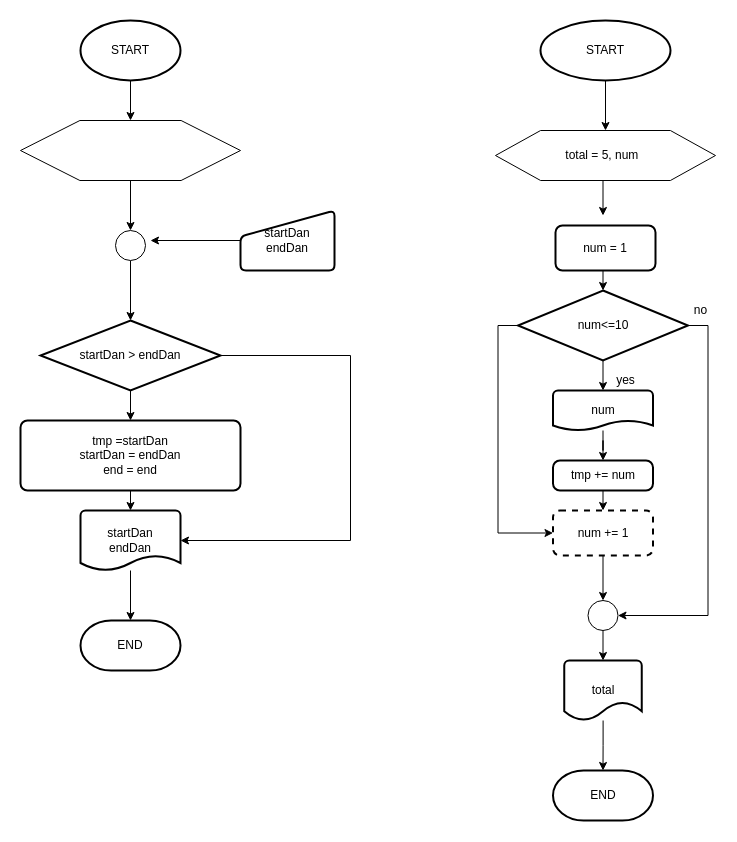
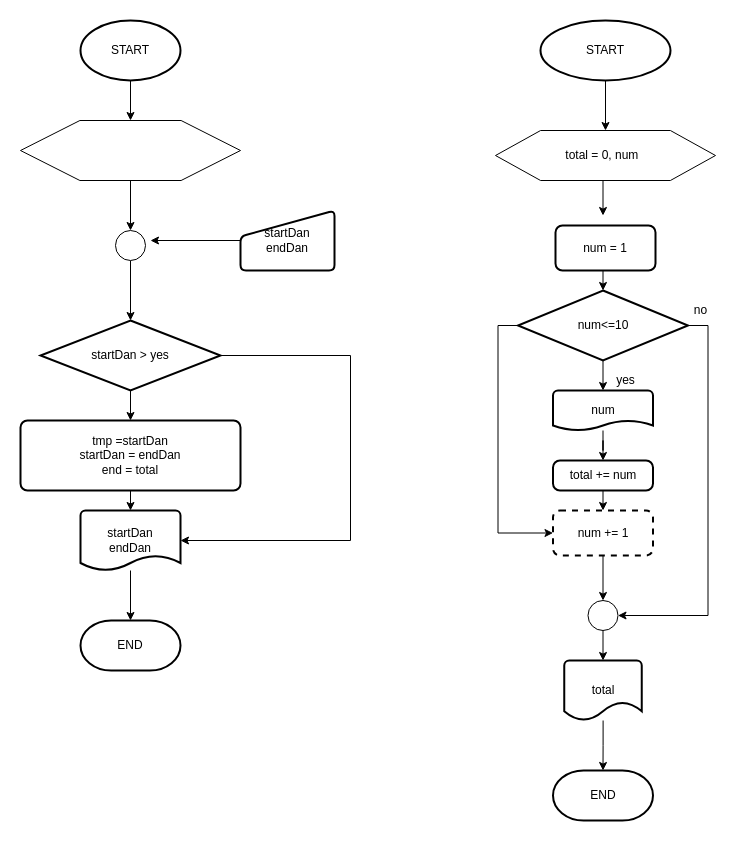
  <mxCell id="0" />
  <mxCell id="1" parent="0" />
  <mxCell id="2" style="edgeStyle=orthogonalEdgeStyle;rounded=0;orthogonalLoop=1;jettySize=auto;html=1;exitX=0.5;exitY=1;exitDx=0;exitDy=0;exitPerimeter=0;" edge="1" parent="1" source="3" target="5"><mxGeometry relative="1" as="geometry" /></mxCell>
  <mxCell id="3" value="START" style="strokeWidth=2;html=1;shape=mxgraph.flowchart.start_1;whiteSpace=wrap;" vertex="1" parent="1"><mxGeometry x="80" y="20" width="100" height="60" as="geometry" /></mxCell>
  <mxCell id="4" style="edgeStyle=orthogonalEdgeStyle;rounded=0;orthogonalLoop=1;jettySize=auto;html=1;exitX=0.5;exitY=1;exitDx=0;exitDy=0;entryX=0.5;entryY=0;entryDx=0;entryDy=0;entryPerimeter=0;" edge="1" parent="1" source="5" target="7"><mxGeometry relative="1" as="geometry" /></mxCell>
  <mxCell id="5" value="" style="verticalLabelPosition=bottom;verticalAlign=top;html=1;shape=hexagon;perimeter=hexagonPerimeter2;arcSize=6;size=0.27;" vertex="1" parent="1"><mxGeometry x="20" y="120" width="220" height="60" as="geometry" /></mxCell>
  <mxCell id="6" style="edgeStyle=orthogonalEdgeStyle;rounded=0;orthogonalLoop=1;jettySize=auto;html=1;exitX=0.5;exitY=1;exitDx=0;exitDy=0;exitPerimeter=0;entryX=0.5;entryY=0;entryDx=0;entryDy=0;entryPerimeter=0;" edge="1" parent="1" source="7" target="12"><mxGeometry relative="1" as="geometry" /></mxCell>
  <mxCell id="7" value="" style="verticalLabelPosition=bottom;verticalAlign=top;html=1;shape=mxgraph.flowchart.on-page_reference;" vertex="1" parent="1"><mxGeometry x="115" y="230" width="30" height="30" as="geometry" /></mxCell>
  <mxCell id="8" style="edgeStyle=orthogonalEdgeStyle;rounded=0;orthogonalLoop=1;jettySize=auto;html=1;exitX=0;exitY=0.5;exitDx=0;exitDy=0;" edge="1" parent="1" source="9"><mxGeometry relative="1" as="geometry"><mxPoint x="150" y="240" as="targetPoint" /></mxGeometry></mxCell>
  <mxCell id="9" value="startDan&lt;br&gt;endDan" style="html=1;strokeWidth=2;shape=manualInput;whiteSpace=wrap;rounded=1;size=26;arcSize=11;" vertex="1" parent="1"><mxGeometry x="240" y="210" width="94" height="60" as="geometry" /></mxCell>
  <mxCell id="10" style="edgeStyle=orthogonalEdgeStyle;rounded=0;orthogonalLoop=1;jettySize=auto;html=1;exitX=0.5;exitY=1;exitDx=0;exitDy=0;exitPerimeter=0;entryX=0.5;entryY=0;entryDx=0;entryDy=0;" edge="1" parent="1" source="12" target="14"><mxGeometry relative="1" as="geometry" /></mxCell>
  <mxCell id="11" style="edgeStyle=orthogonalEdgeStyle;rounded=0;orthogonalLoop=1;jettySize=auto;html=1;exitX=1;exitY=0.5;exitDx=0;exitDy=0;exitPerimeter=0;entryX=1;entryY=0.5;entryDx=0;entryDy=0;entryPerimeter=0;" edge="1" parent="1" source="12" target="17"><mxGeometry relative="1" as="geometry"><mxPoint x="190" y="540" as="targetPoint" /><Array as="points"><mxPoint x="350" y="355" /><mxPoint x="350" y="540" /></Array></mxGeometry></mxCell>
- <mxCell id="12" value="startDan &amp;gt; endDan" style="strokeWidth=2;html=1;shape=mxgraph.flowchart.decision;whiteSpace=wrap;" vertex="1" parent="1"><mxGeometry x="40" y="320" width="180" height="70" as="geometry" /></mxCell>
+ <mxCell id="12" value="startDan &amp;gt; yes" style="strokeWidth=2;html=1;shape=mxgraph.flowchart.decision;whiteSpace=wrap;" vertex="1" parent="1"><mxGeometry x="40" y="320" width="180" height="70" as="geometry" /></mxCell>
  <mxCell id="13" style="edgeStyle=orthogonalEdgeStyle;rounded=0;orthogonalLoop=1;jettySize=auto;html=1;exitX=0.5;exitY=1;exitDx=0;exitDy=0;entryX=0.5;entryY=0;entryDx=0;entryDy=0;entryPerimeter=0;" edge="1" parent="1" source="14" target="17"><mxGeometry relative="1" as="geometry" /></mxCell>
- <mxCell id="14" value="tmp =startDan&lt;br&gt;startDan = endDan&lt;br&gt;end = end" style="rounded=1;whiteSpace=wrap;html=1;absoluteArcSize=1;arcSize=14;strokeWidth=2;" vertex="1" parent="1"><mxGeometry x="20" y="420" width="220" height="70" as="geometry" /></mxCell>
+ <mxCell id="14" value="tmp =startDan&lt;br&gt;startDan = endDan&lt;br&gt;end = total" style="rounded=1;whiteSpace=wrap;html=1;absoluteArcSize=1;arcSize=14;strokeWidth=2;" vertex="1" parent="1"><mxGeometry x="20" y="420" width="220" height="70" as="geometry" /></mxCell>
  <mxCell id="15" style="edgeStyle=orthogonalEdgeStyle;rounded=0;orthogonalLoop=1;jettySize=auto;html=1;entryX=0.5;entryY=0;entryDx=0;entryDy=0;entryPerimeter=0;" edge="1" parent="1" source="17" target="16"><mxGeometry relative="1" as="geometry" /></mxCell>
  <mxCell id="16" value="END" style="strokeWidth=2;html=1;shape=mxgraph.flowchart.terminator;whiteSpace=wrap;" vertex="1" parent="1"><mxGeometry x="80" y="620" width="100" height="50" as="geometry" /></mxCell>
  <mxCell id="17" value="startDan&lt;br&gt;endDan" style="strokeWidth=2;html=1;shape=mxgraph.flowchart.document2;whiteSpace=wrap;size=0.25;" vertex="1" parent="1"><mxGeometry x="80" y="510" width="100" height="60" as="geometry" /></mxCell>
  <mxCell id="18" style="edgeStyle=orthogonalEdgeStyle;rounded=0;orthogonalLoop=1;jettySize=auto;html=1;exitX=0.5;exitY=1;exitDx=0;exitDy=0;exitPerimeter=0;entryX=0.5;entryY=0;entryDx=0;entryDy=0;" edge="1" parent="1" source="19" target="21"><mxGeometry relative="1" as="geometry" /></mxCell>
  <mxCell id="19" value="START" style="strokeWidth=2;html=1;shape=mxgraph.flowchart.start_2;whiteSpace=wrap;" vertex="1" parent="1"><mxGeometry x="540" y="20" width="130" height="60" as="geometry" /></mxCell>
  <mxCell id="20" style="edgeStyle=orthogonalEdgeStyle;rounded=0;orthogonalLoop=1;jettySize=auto;html=1;exitX=0.5;exitY=1;exitDx=0;exitDy=0;entryX=0.5;entryY=0;entryDx=0;entryDy=0;entryPerimeter=0;" edge="1" parent="1" source="21"><mxGeometry relative="1" as="geometry"><mxPoint x="602.5" y="215" as="targetPoint" /></mxGeometry></mxCell>
  <mxCell id="21" value="" style="verticalLabelPosition=bottom;verticalAlign=top;html=1;shape=hexagon;perimeter=hexagonPerimeter2;arcSize=6;size=0.205;" vertex="1" parent="1"><mxGeometry x="495" y="130" width="220" height="50" as="geometry" /></mxCell>
  <mxCell id="22" style="edgeStyle=orthogonalEdgeStyle;rounded=0;orthogonalLoop=1;jettySize=auto;html=1;exitX=0;exitY=0.5;exitDx=0;exitDy=0;exitPerimeter=0;entryX=0;entryY=0.5;entryDx=0;entryDy=0;" edge="1" parent="1" source="25" target="33"><mxGeometry relative="1" as="geometry" /></mxCell>
  <mxCell id="23" style="edgeStyle=orthogonalEdgeStyle;rounded=0;orthogonalLoop=1;jettySize=auto;html=1;exitX=0.5;exitY=1;exitDx=0;exitDy=0;exitPerimeter=0;entryX=0.5;entryY=0;entryDx=0;entryDy=0;entryPerimeter=0;" edge="1" parent="1" source="25" target="31"><mxGeometry relative="1" as="geometry" /></mxCell>
  <mxCell id="24" style="edgeStyle=orthogonalEdgeStyle;rounded=0;orthogonalLoop=1;jettySize=auto;html=1;exitX=1;exitY=0.5;exitDx=0;exitDy=0;exitPerimeter=0;entryX=1;entryY=0.5;entryDx=0;entryDy=0;entryPerimeter=0;" edge="1" parent="1" source="25" target="36"><mxGeometry relative="1" as="geometry" /></mxCell>
  <mxCell id="25" value="num&amp;lt;=10" style="strokeWidth=2;html=1;shape=mxgraph.flowchart.decision;whiteSpace=wrap;" vertex="1" parent="1"><mxGeometry x="517.5" y="290" width="170" height="70" as="geometry" /></mxCell>
  <mxCell id="26" style="edgeStyle=orthogonalEdgeStyle;rounded=0;orthogonalLoop=1;jettySize=auto;html=1;entryX=0.5;entryY=0;entryDx=0;entryDy=0;entryPerimeter=0;" edge="1" parent="1" source="37" target="27"><mxGeometry relative="1" as="geometry" /></mxCell>
  <mxCell id="27" value="END" style="strokeWidth=2;html=1;shape=mxgraph.flowchart.terminator;whiteSpace=wrap;" vertex="1" parent="1"><mxGeometry x="552.5" y="770" width="100" height="50" as="geometry" /></mxCell>
- <mxCell id="28" value="total = 5, num&amp;nbsp;" style="text;html=1;align=center;verticalAlign=middle;resizable=0;points=[];autosize=1;" vertex="1" parent="1"><mxGeometry x="557.5" y="145" width="90" height="20" as="geometry" /></mxCell>
+ <mxCell id="28" value="total = 0, num&amp;nbsp;" style="text;html=1;align=center;verticalAlign=middle;resizable=0;points=[];autosize=1;" vertex="1" parent="1"><mxGeometry x="557.5" y="145" width="90" height="20" as="geometry" /></mxCell>
  <mxCell id="29" style="edgeStyle=orthogonalEdgeStyle;rounded=0;orthogonalLoop=1;jettySize=auto;html=1;exitX=0.5;exitY=1;exitDx=0;exitDy=0;entryX=0.5;entryY=0;entryDx=0;entryDy=0;entryPerimeter=0;" edge="1" parent="1" source="30" target="25"><mxGeometry relative="1" as="geometry" /></mxCell>
  <mxCell id="30" value="num = 1" style="rounded=1;whiteSpace=wrap;html=1;absoluteArcSize=1;arcSize=14;strokeWidth=2;" vertex="1" parent="1"><mxGeometry x="555" y="225" width="100" height="45" as="geometry" /></mxCell>
  <mxCell id="31" value="num" style="strokeWidth=2;html=1;shape=mxgraph.flowchart.document2;whiteSpace=wrap;size=0.25;" vertex="1" parent="1"><mxGeometry x="552.5" y="390" width="100" height="40" as="geometry" /></mxCell>
  <mxCell id="32" style="edgeStyle=orthogonalEdgeStyle;rounded=0;orthogonalLoop=1;jettySize=auto;html=1;exitX=0.5;exitY=1;exitDx=0;exitDy=0;entryX=0.5;entryY=0;entryDx=0;entryDy=0;entryPerimeter=0;" edge="1" parent="1" source="33" target="36"><mxGeometry relative="1" as="geometry" /></mxCell>
  <mxCell id="33" value="num += 1" style="rounded=1;whiteSpace=wrap;html=1;absoluteArcSize=1;arcSize=14;strokeWidth=2;dashed=1;" vertex="1" parent="1"><mxGeometry x="552.5" y="510" width="100" height="45" as="geometry" /></mxCell>
  <mxCell id="34" value="yes" style="text;html=1;align=center;verticalAlign=middle;resizable=0;points=[];autosize=1;" vertex="1" parent="1"><mxGeometry x="610" y="370" width="30" height="20" as="geometry" /></mxCell>
  <mxCell id="35" style="edgeStyle=orthogonalEdgeStyle;rounded=0;orthogonalLoop=1;jettySize=auto;html=1;exitX=0.5;exitY=1;exitDx=0;exitDy=0;exitPerimeter=0;entryX=0.5;entryY=0;entryDx=0;entryDy=0;entryPerimeter=0;" edge="1" parent="1" source="36" target="37"><mxGeometry relative="1" as="geometry" /></mxCell>
  <mxCell id="36" value="" style="verticalLabelPosition=bottom;verticalAlign=top;html=1;shape=mxgraph.flowchart.on-page_reference;" vertex="1" parent="1"><mxGeometry x="587.5" y="600" width="30" height="30" as="geometry" /></mxCell>
  <mxCell id="37" value="total" style="strokeWidth=2;html=1;shape=mxgraph.flowchart.document2;whiteSpace=wrap;size=0.308;" vertex="1" parent="1"><mxGeometry x="563.75" y="660" width="77.5" height="60" as="geometry" /></mxCell>
  <mxCell id="38" style="edgeStyle=orthogonalEdgeStyle;rounded=0;orthogonalLoop=1;jettySize=auto;html=1;entryX=0.5;entryY=0;entryDx=0;entryDy=0;" edge="1" parent="1" source="31" target="40"><mxGeometry relative="1" as="geometry" /></mxCell>
  <mxCell id="39" style="edgeStyle=orthogonalEdgeStyle;rounded=0;orthogonalLoop=1;jettySize=auto;html=1;exitX=0.5;exitY=1;exitDx=0;exitDy=0;entryX=0.5;entryY=0;entryDx=0;entryDy=0;" edge="1" parent="1" source="40" target="33"><mxGeometry relative="1" as="geometry" /></mxCell>
- <mxCell id="40" value="tmp += num" style="rounded=1;whiteSpace=wrap;html=1;absoluteArcSize=1;arcSize=14;strokeWidth=2;" vertex="1" parent="1"><mxGeometry x="552.5" y="460" width="100" height="30" as="geometry" /></mxCell>
+ <mxCell id="40" value="total += num" style="rounded=1;whiteSpace=wrap;html=1;absoluteArcSize=1;arcSize=14;strokeWidth=2;" vertex="1" parent="1"><mxGeometry x="552.5" y="460" width="100" height="30" as="geometry" /></mxCell>
  <mxCell id="41" value="no" style="text;html=1;align=center;verticalAlign=middle;resizable=0;points=[];autosize=1;" vertex="1" parent="1"><mxGeometry x="685" y="300" width="30" height="20" as="geometry" /></mxCell>
